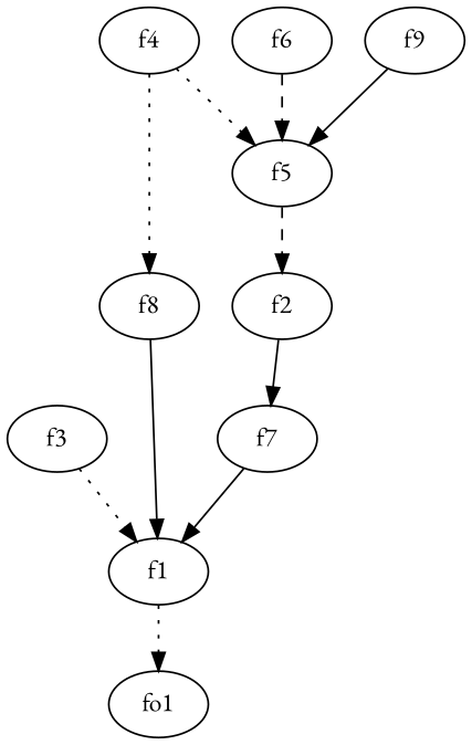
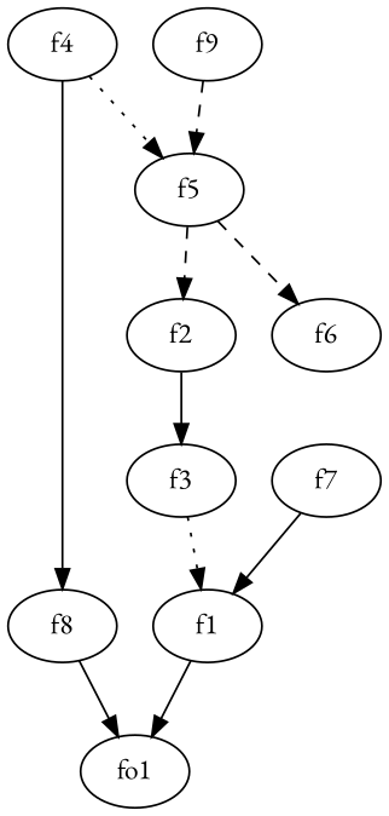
  strict digraph {
    fontname="EB Garamond"
    node [fontname="EB Garamond"]
    edge [fontname="EB Garamond" style=solid weight=2]
    f1
    fo1
    f2
    f3
    f4
    f8
    f5
    f6
    f7
    f9
-   f1 -> fo1 [style=dotted]
-   f2 -> f7
+   f1 -> fo1
+   f2 -> f3
    f3 -> f1 [style=dotted]
-   f4 -> f8 [style=dotted]
+   f4 -> f8
    f4 -> f5 [style=dotted]
-   f8 -> f1
+   f8 -> fo1
    f5 -> f2 [style=dashed]
-   f6 -> f5 [style=dashed]
+   f5 -> f6 [style=dashed]
    f7 -> f1
-   f9 -> f5
+   f9 -> f5 [style=dashed]
  }
